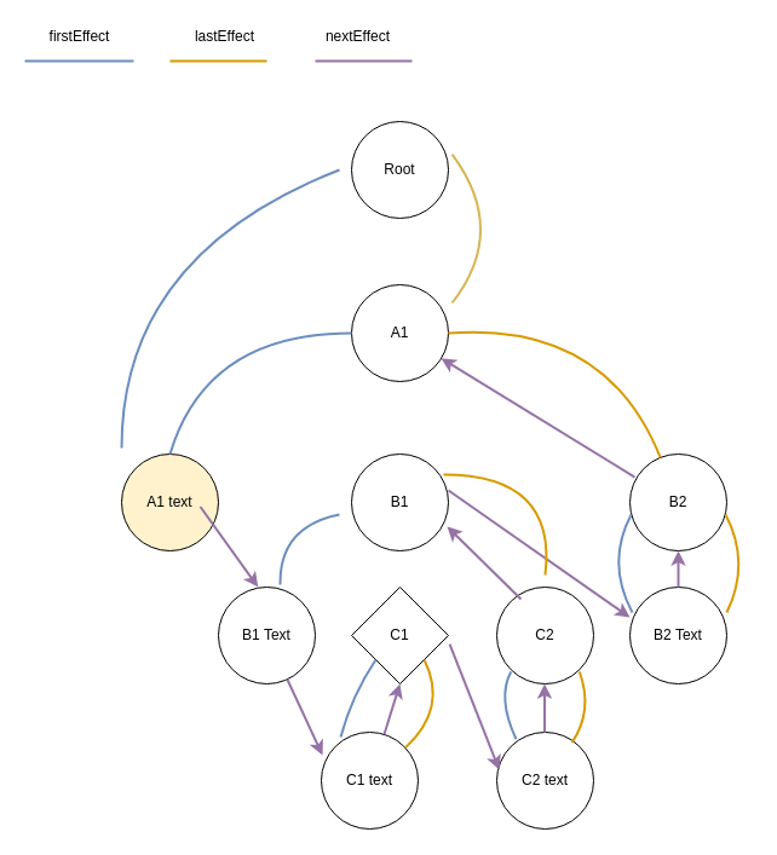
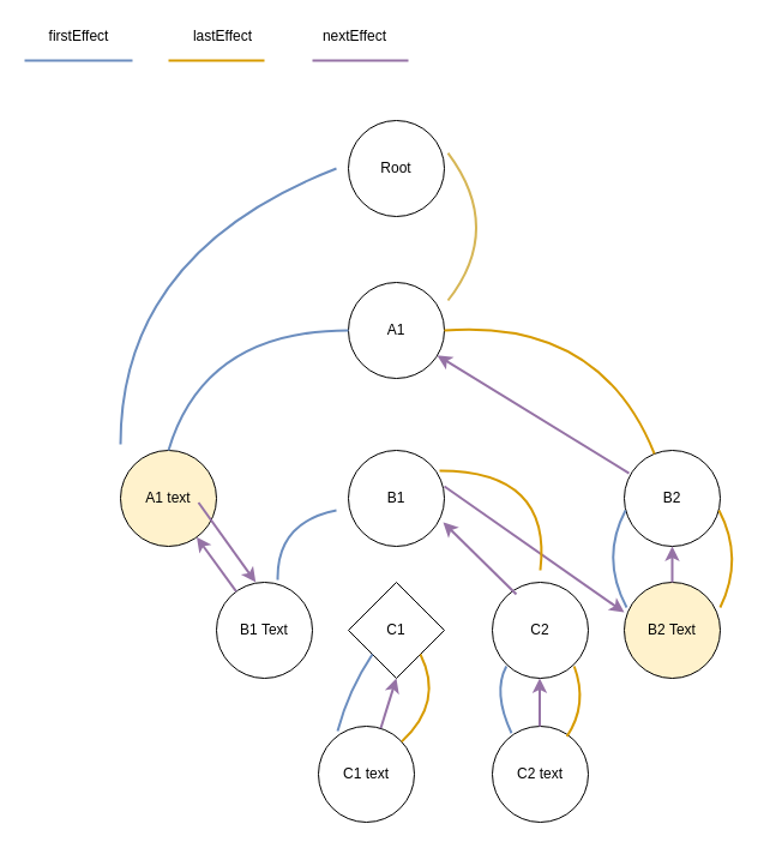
  <mxCell id="0" />
  <mxCell id="1" parent="0" />
  <mxCell id="2" value="A1" style="ellipse;whiteSpace=wrap;html=1;aspect=fixed;" parent="1" vertex="1"><mxGeometry x="290" y="235" width="80" height="80" as="geometry" /></mxCell>
  <mxCell id="3" value="B1" style="ellipse;whiteSpace=wrap;html=1;aspect=fixed;" parent="1" vertex="1"><mxGeometry x="290" y="375" width="80" height="80" as="geometry" /></mxCell>
  <mxCell id="4" value="B2" style="ellipse;whiteSpace=wrap;html=1;aspect=fixed;" parent="1" vertex="1"><mxGeometry x="520" y="375" width="80" height="80" as="geometry" /></mxCell>
  <mxCell id="5" value="A1 text" style="ellipse;whiteSpace=wrap;html=1;aspect=fixed;fillColor=#fff2cc;" parent="1" vertex="1"><mxGeometry x="100" y="375" width="80" height="80" as="geometry" /></mxCell>
  <mxCell id="6" value="B1 Text" style="ellipse;whiteSpace=wrap;html=1;aspect=fixed;" parent="1" vertex="1"><mxGeometry x="180" y="485" width="80" height="80" as="geometry" /></mxCell>
  <mxCell id="7" value="C2" style="ellipse;whiteSpace=wrap;html=1;aspect=fixed;" parent="1" vertex="1"><mxGeometry x="410" y="485" width="80" height="80" as="geometry" /></mxCell>
  <mxCell id="8" value="C1" style="rhombus;whiteSpace=wrap;html=1;aspect=fixed;" parent="1" vertex="1"><mxGeometry x="290" y="485" width="80" height="80" as="geometry" /></mxCell>
  <mxCell id="9" value="C2 text" style="ellipse;whiteSpace=wrap;html=1;aspect=fixed;" parent="1" vertex="1"><mxGeometry x="410" y="605" width="80" height="80" as="geometry" /></mxCell>
  <mxCell id="10" value="C1 text" style="ellipse;whiteSpace=wrap;html=1;aspect=fixed;" parent="1" vertex="1"><mxGeometry x="265" y="605" width="80" height="80" as="geometry" /></mxCell>
- <mxCell id="11" value="B2 Text" style="ellipse;whiteSpace=wrap;html=1;aspect=fixed;" parent="1" vertex="1"><mxGeometry x="520" y="485" width="80" height="80" as="geometry" /></mxCell>
+ <mxCell id="11" value="B2 Text" style="ellipse;whiteSpace=wrap;html=1;aspect=fixed;fillColor=#fff2cc;" parent="1" vertex="1"><mxGeometry x="520" y="485" width="80" height="80" as="geometry" /></mxCell>
  <mxCell id="12" value="" style="endArrow=none;html=1;entryX=0;entryY=0.5;entryDx=0;entryDy=0;curved=1;fillColor=#dae8fc;strokeColor=#6c8ebf;strokeWidth=2;" edge="1" parent="1" target="2"><mxGeometry width="50" height="50" relative="1" as="geometry"><mxPoint x="140" y="375" as="sourcePoint" /><mxPoint x="190" y="325" as="targetPoint" /><Array as="points"><mxPoint x="170" y="275" /></Array></mxGeometry></mxCell>
  <mxCell id="13" value="" style="endArrow=none;html=1;strokeWidth=2;curved=1;fillColor=#dae8fc;strokeColor=#6c8ebf;" edge="1" parent="1"><mxGeometry width="50" height="50" relative="1" as="geometry"><mxPoint x="20" y="50" as="sourcePoint" /><mxPoint x="110" y="50" as="targetPoint" /><Array as="points"><mxPoint x="40" y="50" /><mxPoint x="60" y="50" /><mxPoint x="90" y="50" /></Array></mxGeometry></mxCell>
  <mxCell id="14" value="firstEffect" style="text;html=1;align=center;verticalAlign=middle;resizable=0;points=[];autosize=1;strokeColor=none;fillColor=none;" vertex="1" parent="1"><mxGeometry x="30" y="20" width="70" height="20" as="geometry" /></mxCell>
  <mxCell id="15" value="" style="endArrow=none;html=1;strokeWidth=2;curved=1;fillColor=#ffe6cc;strokeColor=#d79b00;" edge="1" parent="1"><mxGeometry width="50" height="50" relative="1" as="geometry"><mxPoint x="140" y="50" as="sourcePoint" /><mxPoint x="220" y="50" as="targetPoint" /></mxGeometry></mxCell>
  <mxCell id="16" value="lastEffect&lt;br&gt;" style="text;html=1;align=center;verticalAlign=middle;resizable=0;points=[];autosize=1;strokeColor=none;fillColor=none;" vertex="1" parent="1"><mxGeometry x="155" y="20" width="60" height="20" as="geometry" /></mxCell>
  <mxCell id="17" value="" style="endArrow=none;html=1;strokeWidth=2;curved=1;fillColor=#dae8fc;strokeColor=#6c8ebf;exitX=0.638;exitY=-0.025;exitDx=0;exitDy=0;exitPerimeter=0;" edge="1" parent="1" source="6"><mxGeometry width="50" height="50" relative="1" as="geometry"><mxPoint x="230" y="475" as="sourcePoint" /><mxPoint x="280" y="425" as="targetPoint" /><Array as="points"><mxPoint x="230" y="435" /></Array></mxGeometry></mxCell>
  <mxCell id="18" value="" style="endArrow=none;html=1;strokeWidth=2;curved=1;fillColor=#dae8fc;strokeColor=#6c8ebf;exitX=0.2;exitY=0.05;exitDx=0;exitDy=0;exitPerimeter=0;entryX=0;entryY=1;entryDx=0;entryDy=0;" edge="1" parent="1" source="10" target="8"><mxGeometry width="50" height="50" relative="1" as="geometry"><mxPoint x="291.04" y="623" as="sourcePoint" /><mxPoint x="340" y="565" as="targetPoint" /><Array as="points"><mxPoint x="290" y="575" /></Array></mxGeometry></mxCell>
  <mxCell id="19" value="" style="endArrow=none;html=1;strokeWidth=2;curved=1;fillColor=#ffe6cc;strokeColor=#d79b00;entryX=1;entryY=1;entryDx=0;entryDy=0;" edge="1" parent="1" source="10" target="8"><mxGeometry width="50" height="50" relative="1" as="geometry"><mxPoint x="330" y="605" as="sourcePoint" /><mxPoint x="380" y="555" as="targetPoint" /><Array as="points"><mxPoint x="370" y="585" /></Array></mxGeometry></mxCell>
  <mxCell id="20" value="" style="endArrow=none;html=1;strokeWidth=2;curved=1;fillColor=#e1d5e7;strokeColor=#9673a6;" edge="1" parent="1"><mxGeometry width="50" height="50" relative="1" as="geometry"><mxPoint x="260" y="50" as="sourcePoint" /><mxPoint x="340" y="50" as="targetPoint" /></mxGeometry></mxCell>
  <mxCell id="21" value="nextEffect" style="text;html=1;align=center;verticalAlign=middle;resizable=0;points=[];autosize=1;strokeColor=none;fillColor=none;" vertex="1" parent="1"><mxGeometry x="260" y="20" width="70" height="20" as="geometry" /></mxCell>
- <mxCell id="22" value="" style="endArrow=classic;html=1;strokeWidth=2;curved=1;fillColor=#e1d5e7;strokeColor=#9673a6;entryX=0.013;entryY=0.238;entryDx=0;entryDy=0;entryPerimeter=0;" edge="1" parent="1" source="6" target="10"><mxGeometry width="50" height="50" relative="1" as="geometry"><mxPoint x="250" y="575" as="sourcePoint" /><mxPoint x="280" y="615" as="targetPoint" /></mxGeometry></mxCell>
+ <mxCell id="22" value="" style="endArrow=classic;html=1;strokeWidth=2;curved=1;fillColor=#e1d5e7;strokeColor=#9673a6;" edge="1" parent="1" source="6" target="5"><mxGeometry width="50" height="50" relative="1" as="geometry"><mxPoint x="250" y="575" as="sourcePoint" /><mxPoint x="280" y="615" as="targetPoint" /></mxGeometry></mxCell>
  <mxCell id="23" value="" style="endArrow=classic;html=1;strokeWidth=2;curved=1;entryX=0.5;entryY=1;entryDx=0;entryDy=0;fillColor=#e1d5e7;strokeColor=#9673a6;" edge="1" parent="1" source="10" target="8"><mxGeometry width="50" height="50" relative="1" as="geometry"><mxPoint x="580" y="545" as="sourcePoint" /><mxPoint x="630" y="495" as="targetPoint" /></mxGeometry></mxCell>
  <mxCell id="24" value="" style="endArrow=none;html=1;strokeWidth=2;curved=1;fillColor=#dae8fc;strokeColor=#6c8ebf;exitX=0.2;exitY=0.05;exitDx=0;exitDy=0;exitPerimeter=0;entryX=0;entryY=1;entryDx=0;entryDy=0;" edge="1" parent="1"><mxGeometry width="50" height="50" relative="1" as="geometry"><mxPoint x="426" y="610.72" as="sourcePoint" /><mxPoint x="421.716" y="555.004" as="targetPoint" /><Array as="points"><mxPoint x="410" y="576.72" /></Array></mxGeometry></mxCell>
  <mxCell id="25" value="" style="endArrow=none;html=1;strokeWidth=2;curved=1;fillColor=#ffe6cc;strokeColor=#d79b00;entryX=1;entryY=1;entryDx=0;entryDy=0;" edge="1" parent="1"><mxGeometry width="50" height="50" relative="1" as="geometry"><mxPoint x="472.188" y="613.438" as="sourcePoint" /><mxPoint x="478.284" y="555.004" as="targetPoint" /><Array as="points"><mxPoint x="490" y="586.72" /></Array></mxGeometry></mxCell>
- <mxCell id="26" value="" style="endArrow=classic;html=1;strokeWidth=2;curved=1;exitX=1.013;exitY=0.588;exitDx=0;exitDy=0;exitPerimeter=0;entryX=0.025;entryY=0.388;entryDx=0;entryDy=0;entryPerimeter=0;fillColor=#e1d5e7;strokeColor=#9673a6;" edge="1" parent="1" source="8" target="9"><mxGeometry width="50" height="50" relative="1" as="geometry"><mxPoint x="580" y="545" as="sourcePoint" /><mxPoint x="630" y="495" as="targetPoint" /></mxGeometry></mxCell>
  <mxCell id="27" value="" style="endArrow=classic;html=1;strokeWidth=2;curved=1;entryX=0.5;entryY=1;entryDx=0;entryDy=0;fillColor=#e1d5e7;strokeColor=#9673a6;" edge="1" parent="1"><mxGeometry width="50" height="50" relative="1" as="geometry"><mxPoint x="449.5" y="605" as="sourcePoint" /><mxPoint x="449.5" y="565" as="targetPoint" /></mxGeometry></mxCell>
  <mxCell id="28" value="" style="endArrow=classic;html=1;strokeWidth=2;curved=1;fillColor=#e1d5e7;strokeColor=#9673a6;entryX=0.013;entryY=0.238;entryDx=0;entryDy=0;entryPerimeter=0;" edge="1" parent="1"><mxGeometry width="50" height="50" relative="1" as="geometry"><mxPoint x="165.002" y="418.465" as="sourcePoint" /><mxPoint x="212.73" y="485" as="targetPoint" /></mxGeometry></mxCell>
  <mxCell id="29" value="" style="endArrow=classic;html=1;strokeWidth=2;curved=1;entryX=0.5;entryY=1;entryDx=0;entryDy=0;fillColor=#e1d5e7;strokeColor=#9673a6;exitX=0.25;exitY=0.125;exitDx=0;exitDy=0;exitPerimeter=0;" edge="1" parent="1" source="7"><mxGeometry width="50" height="50" relative="1" as="geometry"><mxPoint x="369" y="475" as="sourcePoint" /><mxPoint x="369" y="435" as="targetPoint" /></mxGeometry></mxCell>
  <mxCell id="30" value="" style="endArrow=none;html=1;strokeWidth=2;curved=1;entryX=0.013;entryY=0.625;entryDx=0;entryDy=0;entryPerimeter=0;exitX=0.025;exitY=0.263;exitDx=0;exitDy=0;exitPerimeter=0;fillColor=#dae8fc;strokeColor=#6c8ebf;" edge="1" parent="1" source="11" target="4"><mxGeometry width="50" height="50" relative="1" as="geometry"><mxPoint x="580" y="615" as="sourcePoint" /><mxPoint x="630" y="565" as="targetPoint" /><Array as="points"><mxPoint x="500" y="465" /></Array></mxGeometry></mxCell>
  <mxCell id="31" value="" style="endArrow=none;html=1;strokeWidth=2;curved=1;entryX=0.013;entryY=0.625;entryDx=0;entryDy=0;entryPerimeter=0;exitX=0.025;exitY=0.263;exitDx=0;exitDy=0;exitPerimeter=0;fillColor=#ffe6cc;strokeColor=#d79b00;" edge="1" parent="1"><mxGeometry width="50" height="50" relative="1" as="geometry"><mxPoint x="599.96" y="506.04" as="sourcePoint" /><mxPoint x="599" y="425" as="targetPoint" /><Array as="points"><mxPoint x="620" y="465" /></Array></mxGeometry></mxCell>
  <mxCell id="32" value="" style="endArrow=classic;html=1;strokeWidth=2;curved=1;entryX=0;entryY=0.313;entryDx=0;entryDy=0;entryPerimeter=0;fillColor=#e1d5e7;strokeColor=#9673a6;" edge="1" parent="1" target="11"><mxGeometry width="50" height="50" relative="1" as="geometry"><mxPoint x="370" y="405" as="sourcePoint" /><mxPoint x="630" y="565" as="targetPoint" /></mxGeometry></mxCell>
  <mxCell id="33" value="" style="endArrow=classic;html=1;strokeWidth=2;curved=1;fillColor=#e1d5e7;strokeColor=#9673a6;" edge="1" parent="1" source="11" target="4"><mxGeometry width="50" height="50" relative="1" as="geometry"><mxPoint x="580" y="615" as="sourcePoint" /><mxPoint x="630" y="565" as="targetPoint" /></mxGeometry></mxCell>
  <mxCell id="34" value="" style="endArrow=none;html=1;strokeWidth=2;curved=1;entryX=1;entryY=0.5;entryDx=0;entryDy=0;fillColor=#ffe6cc;strokeColor=#d79b00;" edge="1" parent="1" source="4" target="2"><mxGeometry width="50" height="50" relative="1" as="geometry"><mxPoint x="580" y="615" as="sourcePoint" /><mxPoint x="630" y="565" as="targetPoint" /><Array as="points"><mxPoint x="500" y="265" /></Array></mxGeometry></mxCell>
  <mxCell id="35" value="" style="endArrow=none;html=1;strokeWidth=2;curved=1;entryX=0.95;entryY=0.213;entryDx=0;entryDy=0;entryPerimeter=0;fillColor=#ffe6cc;strokeColor=#d79b00;" edge="1" parent="1" target="3"><mxGeometry width="50" height="50" relative="1" as="geometry"><mxPoint x="450" y="475" as="sourcePoint" /><mxPoint x="630" y="565" as="targetPoint" /><Array as="points"><mxPoint x="460" y="392" /></Array></mxGeometry></mxCell>
  <mxCell id="36" value="Root&lt;br&gt;" style="ellipse;whiteSpace=wrap;html=1;aspect=fixed;" vertex="1" parent="1"><mxGeometry x="290" y="100" width="80" height="80" as="geometry" /></mxCell>
  <mxCell id="37" value="" style="endArrow=classic;html=1;strokeWidth=2;curved=1;exitX=0.05;exitY=0.238;exitDx=0;exitDy=0;exitPerimeter=0;fillColor=#e1d5e7;strokeColor=#9673a6;" edge="1" parent="1" source="4" target="2"><mxGeometry width="50" height="50" relative="1" as="geometry"><mxPoint x="570" y="360" as="sourcePoint" /><mxPoint x="620" y="310" as="targetPoint" /></mxGeometry></mxCell>
  <mxCell id="38" value="" style="endArrow=none;html=1;strokeWidth=2;curved=1;entryX=1.038;entryY=0.338;entryDx=0;entryDy=0;entryPerimeter=0;fillColor=#fff2cc;strokeColor=#d6b656;" edge="1" parent="1" target="36"><mxGeometry width="50" height="50" relative="1" as="geometry"><mxPoint x="373" y="250" as="sourcePoint" /><mxPoint x="620" y="380" as="targetPoint" /><Array as="points"><mxPoint x="420" y="190" /></Array></mxGeometry></mxCell>
  <mxCell id="39" value="" style="endArrow=none;html=1;strokeWidth=2;curved=1;fillColor=#dae8fc;strokeColor=#6c8ebf;" edge="1" parent="1"><mxGeometry width="50" height="50" relative="1" as="geometry"><mxPoint x="100" y="370" as="sourcePoint" /><mxPoint x="280" y="140" as="targetPoint" /><Array as="points"><mxPoint x="100" y="210" /></Array></mxGeometry></mxCell>
